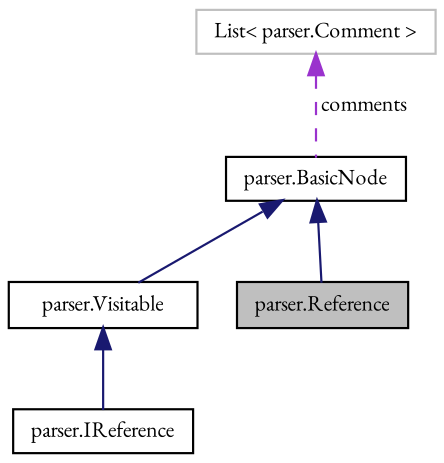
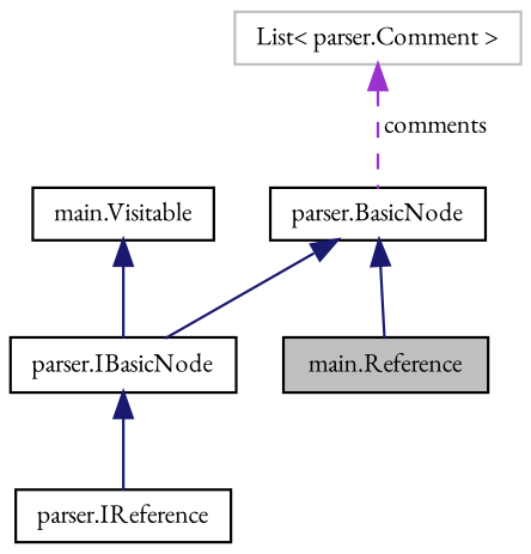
  digraph {
    fontname="EB Garamond"
    node [color=black fillcolor=white fontname="EB Garamond" fontsize=10 shape=record style=filled]
    edge [color=midnightblue dir=back fontname="EB Garamond" fontsize=10 labelfontname=Helvetica labelfontsize=10 style=solid]
-   n1 [fillcolor=grey75 fontcolor=black height=0.2 label="parser.Reference" width=0.4]
+   n1 [fillcolor=grey75 fontcolor=black height=0.2 label="main.Reference" width=0.4]
    n2 [height=0.2 label="parser.BasicNode" width=0.4]
-   n3 [height=0.2 label="parser.Visitable" width=0.4]
+   n3 [height=0.2 label="parser.IBasicNode" width=0.4]
    n4 [height=0.2 label="parser.IReference" width=0.4]
+   n5 [height=0.2 label="main.Visitable" width=0.4]
    n6 [color=grey75 height=0.2 label="List\< parser.Comment \>" width=0.4]
    n2 -> n1
    n2 -> n3
    n3 -> n4
+   n5 -> n3
    n6 -> n2 [color=darkorchid3 label=" comments" style=dashed]
  }
